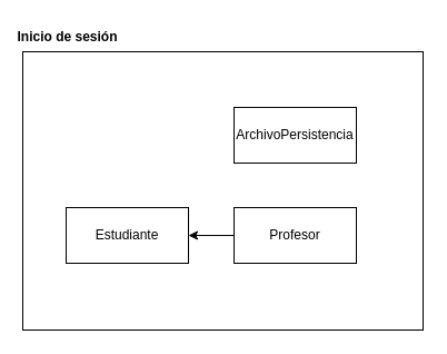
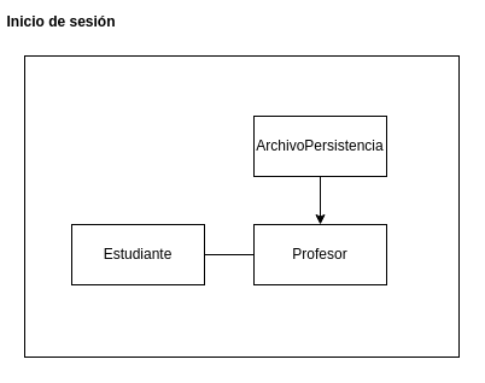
  <mxCell id="0" />
  <mxCell id="1" parent="0" />
  <mxCell id="2" value="" style="html=1;whiteSpace=wrap;" parent="1" vertex="1"><mxGeometry x="20" y="46" width="360" height="250" as="geometry" /></mxCell>
+ <mxCell id="3" style="edgeStyle=orthogonalEdgeStyle;rounded=0;orthogonalLoop=1;jettySize=auto;html=1;entryX=0.5;entryY=0;entryDx=0;entryDy=0;" parent="1" source="4" target="6" edge="1"><mxGeometry relative="1" as="geometry" /></mxCell>
  <mxCell id="4" value="ArchivoPersistencia" style="html=1;whiteSpace=wrap;" parent="1" vertex="1"><mxGeometry x="210" y="96" width="110" height="50" as="geometry" /></mxCell>
- <mxCell id="5" style="edgeStyle=orthogonalEdgeStyle;rounded=0;orthogonalLoop=1;jettySize=auto;html=1;entryX=1;entryY=0.5;entryDx=0;entryDy=0;" parent="1" source="6" target="7" edge="1"><mxGeometry relative="1" as="geometry" /></mxCell>
+ <mxCell id="5" style="edgeStyle=orthogonalEdgeStyle;rounded=0;orthogonalLoop=1;jettySize=auto;html=1;entryX=1;entryY=0.5;entryDx=0;entryDy=0;endArrow=none;" parent="1" source="6" target="7" edge="1"><mxGeometry relative="1" as="geometry" /></mxCell>
  <mxCell id="6" value="Profesor" style="html=1;whiteSpace=wrap;" parent="1" vertex="1"><mxGeometry x="210" y="186" width="110" height="50" as="geometry" /></mxCell>
  <mxCell id="7" value="Estudiante" style="html=1;whiteSpace=wrap;" parent="1" vertex="1"><mxGeometry x="59" y="186" width="110" height="50" as="geometry" /></mxCell>
- <mxCell id="8" value="Inicio de sesión" style="text;align=center;fontStyle=1;verticalAlign=middle;spacingLeft=3;spacingRight=3;strokeColor=none;rotatable=0;points=[[0,0.5],[1,0.5]];portConstraint=eastwest;html=1;" parent="1" vertex="1"><mxGeometry x="20" y="20" width="80" height="26" as="geometry" /></mxCell>
+ <mxCell id="8" value="Inicio de sesión" style="text;align=center;fontStyle=1;verticalAlign=middle;spacingLeft=3;spacingRight=3;strokeColor=none;rotatable=0;points=[[0,0.5],[1,0.5]];portConstraint=eastwest;html=1;" parent="1" vertex="1"><mxGeometry x="10" y="5" width="80" height="26" as="geometry" /></mxCell>
